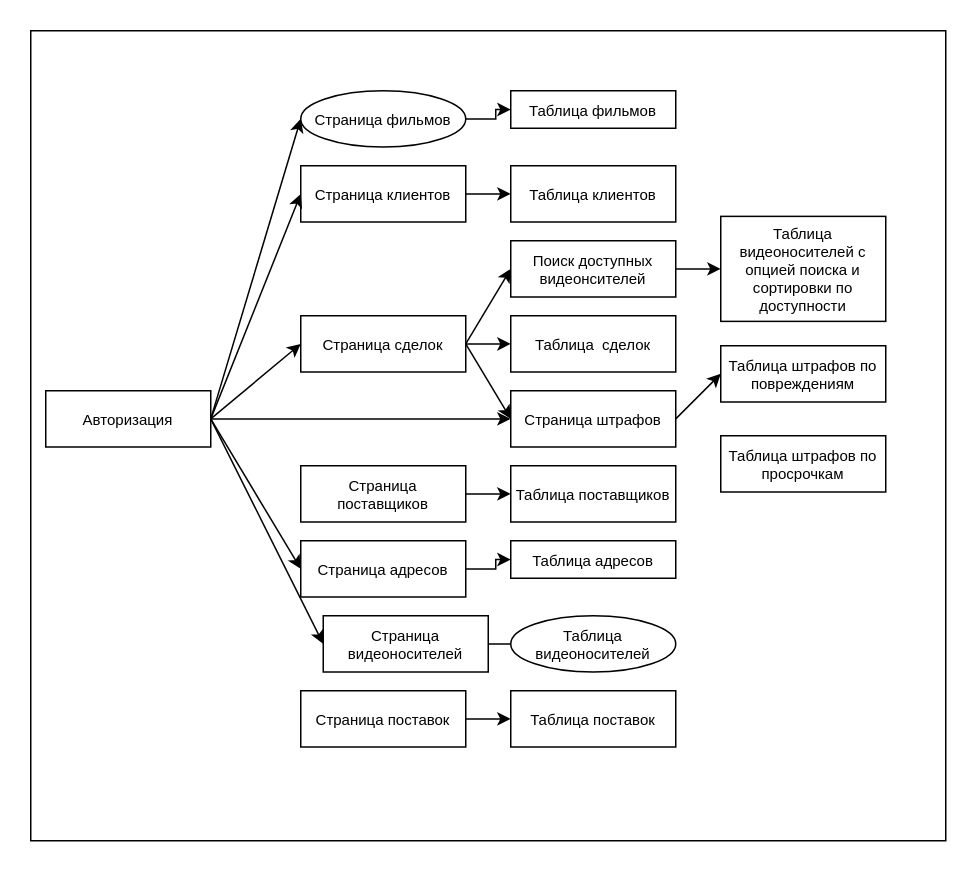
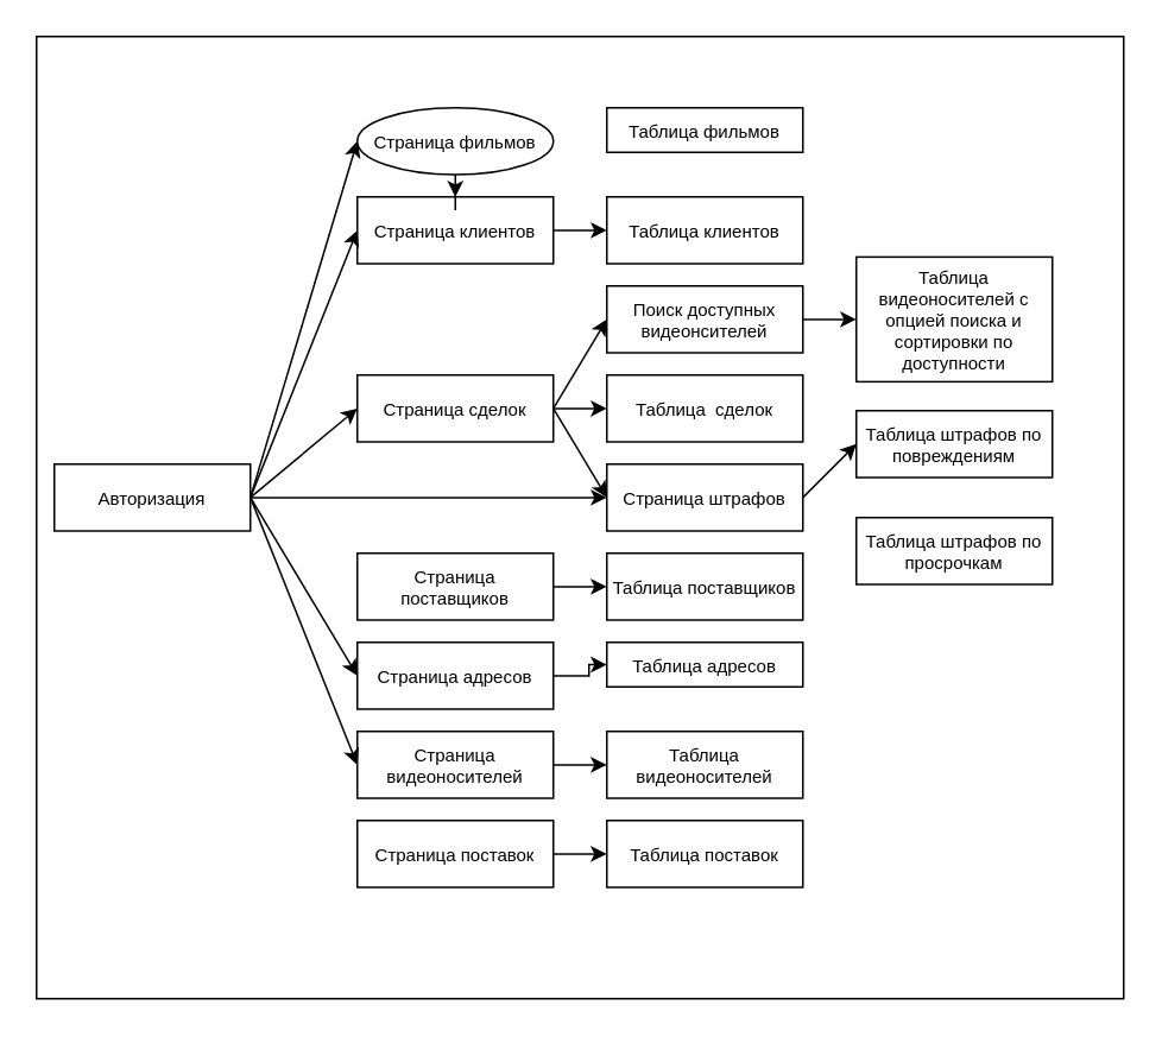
  <mxCell id="0" />
  <mxCell id="1" parent="0" />
  <mxCell id="2" value="" style="rounded=0;whiteSpace=wrap;html=1;strokeColor=default;fontSize=10;fillColor=default;" vertex="1" parent="1"><mxGeometry x="20" y="20" width="610" height="540" as="geometry" /></mxCell>
  <mxCell id="3" value="Авторизация" style="rounded=0;whiteSpace=wrap;html=1;strokeColor=default;fontSize=10;fillColor=default;" vertex="1" parent="1"><mxGeometry x="30" y="260" width="110" height="37.5" as="geometry" /></mxCell>
  <mxCell id="4" style="edgeStyle=orthogonalEdgeStyle;rounded=0;orthogonalLoop=1;jettySize=auto;html=1;entryX=0;entryY=0.5;entryDx=0;entryDy=0;fontSize=10;" edge="1" parent="1" source="5" target="19"><mxGeometry relative="1" as="geometry" /></mxCell>
  <mxCell id="5" value="Страница клиентов" style="rounded=0;whiteSpace=wrap;html=1;strokeColor=default;fontSize=10;fillColor=default;" vertex="1" parent="1"><mxGeometry x="200" y="110" width="110" height="37.5" as="geometry" /></mxCell>
  <mxCell id="6" style="edgeStyle=orthogonalEdgeStyle;rounded=0;orthogonalLoop=1;jettySize=auto;html=1;fontSize=10;" edge="1" parent="1" source="7" target="20"><mxGeometry relative="1" as="geometry" /></mxCell>
  <mxCell id="7" value="Страница сделок" style="rounded=0;whiteSpace=wrap;html=1;strokeColor=default;fontSize=10;fillColor=default;" vertex="1" parent="1"><mxGeometry x="200" y="210" width="110" height="37.5" as="geometry" /></mxCell>
  <mxCell id="8" style="edgeStyle=orthogonalEdgeStyle;rounded=0;orthogonalLoop=1;jettySize=auto;html=1;entryX=0;entryY=0.5;entryDx=0;entryDy=0;fontSize=10;" edge="1" parent="1" source="9" target="21"><mxGeometry relative="1" as="geometry" /></mxCell>
  <mxCell id="9" value="Страница поставщиков" style="rounded=0;whiteSpace=wrap;html=1;strokeColor=default;fontSize=10;fillColor=default;" vertex="1" parent="1"><mxGeometry x="200" y="310" width="110" height="37.5" as="geometry" /></mxCell>
- <mxCell id="10" style="edgeStyle=orthogonalEdgeStyle;rounded=0;orthogonalLoop=1;jettySize=auto;html=1;entryX=0;entryY=0.5;entryDx=0;entryDy=0;fontSize=10;" edge="1" parent="1" source="11" target="18"><mxGeometry relative="1" as="geometry" /></mxCell>
+ <mxCell id="10" style="edgeStyle=orthogonalEdgeStyle;rounded=0;orthogonalLoop=1;jettySize=auto;html=1;fontSize=10;" edge="1" parent="1" source="11" target="5"><mxGeometry relative="1" as="geometry" /></mxCell>
  <mxCell id="11" value="Страница фильмов" style="ellipse;whiteSpace=wrap;html=1;strokeColor=default;fontSize=10;fillColor=default;" vertex="1" parent="1"><mxGeometry x="200" y="60" width="110" height="37.5" as="geometry" /></mxCell>
  <mxCell id="12" style="edgeStyle=orthogonalEdgeStyle;rounded=0;orthogonalLoop=1;jettySize=auto;html=1;entryX=0;entryY=0.5;entryDx=0;entryDy=0;fontSize=10;" edge="1" parent="1" source="13" target="24"><mxGeometry relative="1" as="geometry" /></mxCell>
  <mxCell id="13" value="Страница поставок" style="rounded=0;whiteSpace=wrap;html=1;strokeColor=default;fontSize=10;fillColor=default;" vertex="1" parent="1"><mxGeometry x="200" y="460" width="110" height="37.5" as="geometry" /></mxCell>
  <mxCell id="14" style="edgeStyle=orthogonalEdgeStyle;rounded=0;orthogonalLoop=1;jettySize=auto;html=1;entryX=0;entryY=0.5;entryDx=0;entryDy=0;fontSize=10;" edge="1" parent="1" source="15" target="23"><mxGeometry relative="1" as="geometry" /></mxCell>
- <mxCell id="15" value="Страница видеоносителей" style="rounded=0;whiteSpace=wrap;html=1;strokeColor=default;fontSize=10;fillColor=default;" vertex="1" parent="1"><mxGeometry x="215" y="410" width="110" height="37.5" as="geometry" /></mxCell>
+ <mxCell id="15" value="Страница видеоносителей" style="rounded=0;whiteSpace=wrap;html=1;strokeColor=default;fontSize=10;fillColor=default;" vertex="1" parent="1"><mxGeometry x="200" y="410" width="110" height="37.5" as="geometry" /></mxCell>
  <mxCell id="16" style="edgeStyle=orthogonalEdgeStyle;rounded=0;orthogonalLoop=1;jettySize=auto;html=1;entryX=0;entryY=0.5;entryDx=0;entryDy=0;fontSize=10;" edge="1" parent="1" source="17" target="22"><mxGeometry relative="1" as="geometry" /></mxCell>
  <mxCell id="17" value="Страница адресов" style="rounded=0;whiteSpace=wrap;html=1;strokeColor=default;fontSize=10;fillColor=default;" vertex="1" parent="1"><mxGeometry x="200" y="360" width="110" height="37.5" as="geometry" /></mxCell>
  <mxCell id="18" value="Таблица фильмов" style="rounded=0;whiteSpace=wrap;html=1;strokeColor=default;fontSize=10;fillColor=default;" vertex="1" parent="1"><mxGeometry x="340" y="60" width="110" height="25" as="geometry" /></mxCell>
  <mxCell id="19" value="Таблица клиентов" style="rounded=0;whiteSpace=wrap;html=1;strokeColor=default;fontSize=10;fillColor=default;" vertex="1" parent="1"><mxGeometry x="340" y="110" width="110" height="37.5" as="geometry" /></mxCell>
  <mxCell id="20" value="Таблица&amp;nbsp; сделок" style="rounded=0;whiteSpace=wrap;html=1;strokeColor=default;fontSize=10;fillColor=default;" vertex="1" parent="1"><mxGeometry x="340" y="210" width="110" height="37.5" as="geometry" /></mxCell>
  <mxCell id="21" value="Таблица поставщиков" style="rounded=0;whiteSpace=wrap;html=1;strokeColor=default;fontSize=10;fillColor=default;" vertex="1" parent="1"><mxGeometry x="340" y="310" width="110" height="37.5" as="geometry" /></mxCell>
  <mxCell id="22" value="Таблица адресов" style="rounded=0;whiteSpace=wrap;html=1;strokeColor=default;fontSize=10;fillColor=default;" vertex="1" parent="1"><mxGeometry x="340" y="360" width="110" height="25" as="geometry" /></mxCell>
- <mxCell id="23" value="Таблица видеоносителей" style="ellipse;whiteSpace=wrap;html=1;strokeColor=default;fontSize=10;fillColor=default;" vertex="1" parent="1"><mxGeometry x="340" y="410" width="110" height="37.5" as="geometry" /></mxCell>
+ <mxCell id="23" value="Таблица видеоносителей" style="rounded=0;whiteSpace=wrap;html=1;strokeColor=default;fontSize=10;fillColor=default;" vertex="1" parent="1"><mxGeometry x="340" y="410" width="110" height="37.5" as="geometry" /></mxCell>
  <mxCell id="24" value="Таблица поставок" style="rounded=0;whiteSpace=wrap;html=1;strokeColor=default;fontSize=10;fillColor=default;" vertex="1" parent="1"><mxGeometry x="340" y="460" width="110" height="37.5" as="geometry" /></mxCell>
  <mxCell id="25" value="Поиск доступных видеонсителей" style="rounded=0;whiteSpace=wrap;html=1;strokeColor=default;fontSize=10;fillColor=default;" vertex="1" parent="1"><mxGeometry x="340" y="160" width="110" height="37.5" as="geometry" /></mxCell>
  <mxCell id="26" value="Страница штрафов" style="rounded=0;whiteSpace=wrap;html=1;strokeColor=default;fontSize=10;fillColor=default;" vertex="1" parent="1"><mxGeometry x="340" y="260" width="110" height="37.5" as="geometry" /></mxCell>
  <mxCell id="27" value="Таблица штрафов по повреждениям" style="rounded=0;whiteSpace=wrap;html=1;strokeColor=default;fontSize=10;fillColor=default;" vertex="1" parent="1"><mxGeometry x="480" y="230" width="110" height="37.5" as="geometry" /></mxCell>
  <mxCell id="28" value="Таблица штрафов по просрочкам" style="rounded=0;whiteSpace=wrap;html=1;strokeColor=default;fontSize=10;fillColor=default;" vertex="1" parent="1"><mxGeometry x="480" y="290" width="110" height="37.5" as="geometry" /></mxCell>
  <mxCell id="29" value="" style="endArrow=classic;html=1;rounded=0;fontSize=10;exitX=1;exitY=0.5;exitDx=0;exitDy=0;entryX=0;entryY=0.5;entryDx=0;entryDy=0;" edge="1" parent="1" source="26" target="27"><mxGeometry width="50" height="50" relative="1" as="geometry"><mxPoint x="240" y="160" as="sourcePoint" /><mxPoint x="290" y="110" as="targetPoint" /></mxGeometry></mxCell>
  <mxCell id="30" value="Таблица видеоносителей с опцией поиска и сортировки по доступности" style="rounded=0;whiteSpace=wrap;html=1;strokeColor=default;fontSize=10;fillColor=default;" vertex="1" parent="1"><mxGeometry x="480" y="143.75" width="110" height="70" as="geometry" /></mxCell>
  <mxCell id="31" value="" style="endArrow=classic;html=1;rounded=0;fontSize=10;entryX=0;entryY=0.5;entryDx=0;entryDy=0;exitX=1;exitY=0.5;exitDx=0;exitDy=0;" edge="1" parent="1" source="25" target="30"><mxGeometry width="50" height="50" relative="1" as="geometry"><mxPoint x="450" y="178" as="sourcePoint" /><mxPoint x="480" y="147.5" as="targetPoint" /></mxGeometry></mxCell>
  <mxCell id="32" value="" style="endArrow=classic;html=1;rounded=0;fontSize=10;exitX=1;exitY=0.5;exitDx=0;exitDy=0;entryX=0;entryY=0.5;entryDx=0;entryDy=0;" edge="1" parent="1" source="7" target="26"><mxGeometry width="50" height="50" relative="1" as="geometry"><mxPoint x="460" y="288.75" as="sourcePoint" /><mxPoint x="490" y="258.75" as="targetPoint" /></mxGeometry></mxCell>
  <mxCell id="33" value="" style="endArrow=classic;html=1;rounded=0;fontSize=10;exitX=1;exitY=0.5;exitDx=0;exitDy=0;entryX=0;entryY=0.5;entryDx=0;entryDy=0;" edge="1" parent="1" source="7" target="25"><mxGeometry width="50" height="50" relative="1" as="geometry"><mxPoint x="470" y="298.75" as="sourcePoint" /><mxPoint x="500" y="268.75" as="targetPoint" /></mxGeometry></mxCell>
  <mxCell id="34" value="" style="endArrow=classic;html=1;rounded=0;fontSize=10;exitX=1;exitY=0.5;exitDx=0;exitDy=0;entryX=0;entryY=0.5;entryDx=0;entryDy=0;" edge="1" parent="1" source="3" target="11"><mxGeometry width="50" height="50" relative="1" as="geometry"><mxPoint x="160" y="213.75" as="sourcePoint" /><mxPoint x="190" y="163.75" as="targetPoint" /></mxGeometry></mxCell>
  <mxCell id="35" value="" style="endArrow=classic;html=1;rounded=0;fontSize=10;exitX=1;exitY=0.5;exitDx=0;exitDy=0;entryX=0;entryY=0.5;entryDx=0;entryDy=0;" edge="1" parent="1" source="3" target="5"><mxGeometry width="50" height="50" relative="1" as="geometry"><mxPoint x="140" y="251.25" as="sourcePoint" /><mxPoint x="210" y="88.75" as="targetPoint" /></mxGeometry></mxCell>
  <mxCell id="36" value="" style="endArrow=classic;html=1;rounded=0;fontSize=10;exitX=1;exitY=0.5;exitDx=0;exitDy=0;entryX=0;entryY=0.5;entryDx=0;entryDy=0;" edge="1" parent="1" source="3" target="7"><mxGeometry width="50" height="50" relative="1" as="geometry"><mxPoint x="150" y="261.25" as="sourcePoint" /><mxPoint x="220" y="98.75" as="targetPoint" /></mxGeometry></mxCell>
  <mxCell id="37" value="" style="endArrow=classic;html=1;rounded=0;fontSize=10;exitX=1;exitY=0.5;exitDx=0;exitDy=0;entryX=0;entryY=0.5;entryDx=0;entryDy=0;" edge="1" parent="1" source="3" target="17"><mxGeometry width="50" height="50" relative="1" as="geometry"><mxPoint x="170" y="281.25" as="sourcePoint" /><mxPoint x="240" y="118.75" as="targetPoint" /></mxGeometry></mxCell>
  <mxCell id="38" value="" style="endArrow=classic;html=1;rounded=0;fontSize=10;exitX=1;exitY=0.5;exitDx=0;exitDy=0;entryX=0;entryY=0.5;entryDx=0;entryDy=0;" edge="1" parent="1" source="3" target="15"><mxGeometry width="50" height="50" relative="1" as="geometry"><mxPoint x="180" y="291.25" as="sourcePoint" /><mxPoint x="250" y="128.75" as="targetPoint" /></mxGeometry></mxCell>
  <mxCell id="39" value="" style="endArrow=classic;html=1;rounded=0;fontSize=10;exitX=1;exitY=0.5;exitDx=0;exitDy=0;" edge="1" parent="1" source="3" target="26"><mxGeometry width="50" height="50" relative="1" as="geometry"><mxPoint x="190" y="301.25" as="sourcePoint" /><mxPoint x="260" y="138.75" as="targetPoint" /></mxGeometry></mxCell>
